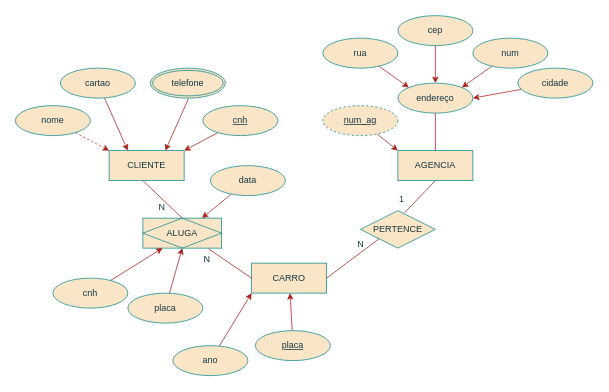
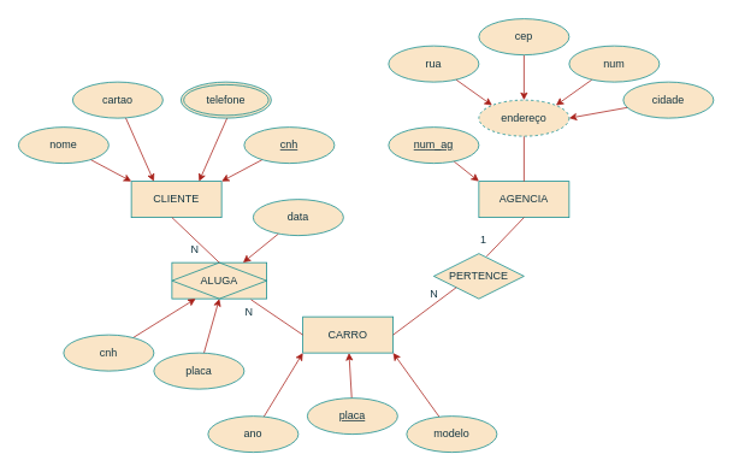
  <mxCell id="0" />
  <mxCell id="1" parent="0" />
  <mxCell id="2" value="AGENCIA" style="whiteSpace=wrap;html=1;align=center;rounded=0;labelBackgroundColor=none;fillColor=#FAE5C7;strokeColor=#0F8B8D;fontColor=#143642;" parent="1" vertex="1"><mxGeometry x="530" y="200" width="100" height="40" as="geometry" /></mxCell>
  <mxCell id="3" value="CLIENTE" style="whiteSpace=wrap;html=1;align=center;rounded=0;labelBackgroundColor=none;fillColor=#FAE5C7;strokeColor=#0F8B8D;fontColor=#143642;" parent="1" vertex="1"><mxGeometry x="145" y="200" width="100" height="40" as="geometry" /></mxCell>
  <mxCell id="4" value="CARRO" style="whiteSpace=wrap;html=1;align=center;rounded=0;labelBackgroundColor=none;fillColor=#FAE5C7;strokeColor=#0F8B8D;fontColor=#143642;" parent="1" vertex="1"><mxGeometry x="335" y="350" width="100" height="40" as="geometry" /></mxCell>
- <mxCell id="5" style="edgeStyle=none;rounded=0;orthogonalLoop=1;jettySize=auto;html=1;entryX=0;entryY=0;entryDx=0;entryDy=0;strokeColor=#A8201A;fontColor=default;labelBackgroundColor=none;dashed=1;" parent="1" source="6" target="3" edge="1"><mxGeometry relative="1" as="geometry" /></mxCell>
+ <mxCell id="5" style="edgeStyle=none;rounded=0;orthogonalLoop=1;jettySize=auto;html=1;entryX=0;entryY=0;entryDx=0;entryDy=0;strokeColor=#A8201A;fontColor=default;labelBackgroundColor=none;" parent="1" source="6" target="3" edge="1"><mxGeometry relative="1" as="geometry" /></mxCell>
  <mxCell id="6" value="nome" style="ellipse;whiteSpace=wrap;html=1;align=center;strokeColor=#0F8B8D;fontColor=#143642;fillColor=#FAE5C7;labelBackgroundColor=none;" parent="1" vertex="1"><mxGeometry x="20" y="140" width="100" height="40" as="geometry" /></mxCell>
  <mxCell id="7" style="edgeStyle=none;rounded=0;orthogonalLoop=1;jettySize=auto;html=1;entryX=0.25;entryY=0;entryDx=0;entryDy=0;strokeColor=#A8201A;fontColor=default;labelBackgroundColor=none;" parent="1" source="8" target="3" edge="1"><mxGeometry relative="1" as="geometry" /></mxCell>
  <mxCell id="8" value="cartao" style="ellipse;whiteSpace=wrap;html=1;align=center;strokeColor=#0F8B8D;fontColor=#143642;fillColor=#FAE5C7;labelBackgroundColor=none;" parent="1" vertex="1"><mxGeometry x="80" y="90" width="100" height="40" as="geometry" /></mxCell>
  <mxCell id="9" style="edgeStyle=none;rounded=0;orthogonalLoop=1;jettySize=auto;html=1;entryX=0.75;entryY=0;entryDx=0;entryDy=0;strokeColor=#A8201A;fontColor=default;labelBackgroundColor=none;" parent="1" target="3" edge="1"><mxGeometry relative="1" as="geometry"><mxPoint x="251.198" y="129.688" as="sourcePoint" /></mxGeometry></mxCell>
  <mxCell id="10" style="edgeStyle=none;rounded=0;orthogonalLoop=1;jettySize=auto;html=1;entryX=1;entryY=0;entryDx=0;entryDy=0;strokeColor=#A8201A;fontColor=default;labelBackgroundColor=none;" parent="1" source="11" target="3" edge="1"><mxGeometry relative="1" as="geometry" /></mxCell>
  <mxCell id="11" value="cnh" style="ellipse;whiteSpace=wrap;html=1;align=center;strokeColor=#0F8B8D;fontColor=#143642;fillColor=#FAE5C7;labelBackgroundColor=none;fontStyle=4" parent="1" vertex="1"><mxGeometry x="270" y="140" width="100" height="40" as="geometry" /></mxCell>
  <mxCell id="12" value="telefone" style="ellipse;shape=doubleEllipse;margin=3;whiteSpace=wrap;html=1;align=center;strokeColor=#0F8B8D;fontColor=#143642;fillColor=#FAE5C7;labelBackgroundColor=none;" parent="1" vertex="1"><mxGeometry x="200" y="90" width="100" height="40" as="geometry" /></mxCell>
  <mxCell id="13" value="" style="edgeStyle=none;rounded=0;orthogonalLoop=1;jettySize=auto;html=1;labelBackgroundColor=none;strokeColor=#A8201A;fontColor=default;" parent="1" source="14" target="4" edge="1"><mxGeometry relative="1" as="geometry" /></mxCell>
  <mxCell id="14" value="placa" style="ellipse;whiteSpace=wrap;html=1;align=center;strokeColor=#0F8B8D;fontColor=#143642;fillColor=#FAE5C7;labelBackgroundColor=none;fontStyle=4" parent="1" vertex="1"><mxGeometry x="340" y="440" width="100" height="40" as="geometry" /></mxCell>
+ <mxCell id="15" style="edgeStyle=none;rounded=0;orthogonalLoop=1;jettySize=auto;html=1;entryX=1;entryY=1;entryDx=0;entryDy=0;labelBackgroundColor=none;strokeColor=#A8201A;fontColor=default;" parent="1" source="16" target="4" edge="1"><mxGeometry relative="1" as="geometry" /></mxCell>
+ <mxCell id="16" value="modelo" style="ellipse;whiteSpace=wrap;html=1;align=center;strokeColor=#0F8B8D;fontColor=#143642;fillColor=#FAE5C7;labelBackgroundColor=none;" parent="1" vertex="1"><mxGeometry x="450" y="460" width="100" height="40" as="geometry" /></mxCell>
  <mxCell id="17" style="edgeStyle=none;rounded=0;orthogonalLoop=1;jettySize=auto;html=1;entryX=0;entryY=1;entryDx=0;entryDy=0;labelBackgroundColor=none;strokeColor=#A8201A;fontColor=default;" parent="1" source="18" target="4" edge="1"><mxGeometry relative="1" as="geometry" /></mxCell>
  <mxCell id="18" value="ano" style="ellipse;whiteSpace=wrap;html=1;align=center;strokeColor=#0F8B8D;fontColor=#143642;fillColor=#FAE5C7;labelBackgroundColor=none;" parent="1" vertex="1"><mxGeometry x="230" y="460" width="100" height="40" as="geometry" /></mxCell>
  <mxCell id="19" style="edgeStyle=none;rounded=0;orthogonalLoop=1;jettySize=auto;html=1;entryX=0;entryY=0;entryDx=0;entryDy=0;strokeColor=#A8201A;labelBackgroundColor=none;fontColor=default;" parent="1" source="20" target="2" edge="1"><mxGeometry relative="1" as="geometry" /></mxCell>
- <mxCell id="20" value="num_ag" style="ellipse;whiteSpace=wrap;html=1;align=center;fontStyle=4;strokeColor=#0F8B8D;fontColor=#143642;fillColor=#FAE5C7;labelBackgroundColor=none;dashed=1;" parent="1" vertex="1"><mxGeometry x="430" y="140" width="100" height="40" as="geometry" /></mxCell>
+ <mxCell id="20" value="num_ag" style="ellipse;whiteSpace=wrap;html=1;align=center;fontStyle=4;strokeColor=#0F8B8D;fontColor=#143642;fillColor=#FAE5C7;labelBackgroundColor=none;" parent="1" vertex="1"><mxGeometry x="430" y="140" width="100" height="40" as="geometry" /></mxCell>
  <mxCell id="21" style="edgeStyle=none;rounded=0;orthogonalLoop=1;jettySize=auto;html=1;entryX=0.5;entryY=0;entryDx=0;entryDy=0;strokeColor=#A8201A;labelBackgroundColor=none;fontColor=default;endArrow=none;" parent="1" source="22" target="2" edge="1"><mxGeometry relative="1" as="geometry" /></mxCell>
- <mxCell id="22" value="endereço" style="ellipse;whiteSpace=wrap;html=1;align=center;strokeColor=#0F8B8D;fontColor=#143642;fillColor=#FAE5C7;labelBackgroundColor=none;" parent="1" vertex="1"><mxGeometry x="530" y="110" width="100" height="40" as="geometry" /></mxCell>
+ <mxCell id="22" value="endereço" style="ellipse;whiteSpace=wrap;html=1;align=center;strokeColor=#0F8B8D;fontColor=#143642;fillColor=#FAE5C7;labelBackgroundColor=none;dashed=1;" parent="1" vertex="1"><mxGeometry x="530" y="110" width="100" height="40" as="geometry" /></mxCell>
  <mxCell id="23" style="edgeStyle=none;rounded=0;orthogonalLoop=1;jettySize=auto;html=1;entryX=1;entryY=0;entryDx=0;entryDy=0;strokeColor=#A8201A;labelBackgroundColor=none;fontColor=default;" parent="1" source="24" target="22" edge="1"><mxGeometry relative="1" as="geometry" /></mxCell>
  <mxCell id="24" value="num" style="ellipse;whiteSpace=wrap;html=1;align=center;strokeColor=#0F8B8D;fontColor=#143642;fillColor=#FAE5C7;labelBackgroundColor=none;" parent="1" vertex="1"><mxGeometry x="630" y="50" width="100" height="40" as="geometry" /></mxCell>
  <mxCell id="25" style="edgeStyle=none;rounded=0;orthogonalLoop=1;jettySize=auto;html=1;entryX=0;entryY=0;entryDx=0;entryDy=0;strokeColor=#A8201A;labelBackgroundColor=none;fontColor=default;" parent="1" source="26" target="22" edge="1"><mxGeometry relative="1" as="geometry" /></mxCell>
  <mxCell id="26" value="rua" style="ellipse;whiteSpace=wrap;html=1;align=center;strokeColor=#0F8B8D;fontColor=#143642;fillColor=#FAE5C7;labelBackgroundColor=none;" parent="1" vertex="1"><mxGeometry x="430" y="50" width="100" height="40" as="geometry" /></mxCell>
  <mxCell id="27" style="edgeStyle=none;rounded=0;orthogonalLoop=1;jettySize=auto;html=1;entryX=0.5;entryY=0;entryDx=0;entryDy=0;strokeColor=#A8201A;labelBackgroundColor=none;fontColor=default;" parent="1" source="28" target="22" edge="1"><mxGeometry relative="1" as="geometry" /></mxCell>
  <mxCell id="28" value="cep" style="ellipse;whiteSpace=wrap;html=1;align=center;strokeColor=#0F8B8D;fontColor=#143642;fillColor=#FAE5C7;labelBackgroundColor=none;" parent="1" vertex="1"><mxGeometry x="530" y="20" width="100" height="40" as="geometry" /></mxCell>
  <mxCell id="29" value="ALUGA" style="shape=associativeEntity;whiteSpace=wrap;html=1;align=center;labelBackgroundColor=none;fillColor=#FAE5C7;strokeColor=#0F8B8D;fontColor=#143642;" parent="1" vertex="1"><mxGeometry x="190" y="290" width="105" height="40" as="geometry" /></mxCell>
  <mxCell id="30" value="PERTENCE" style="shape=rhombus;perimeter=rhombusPerimeter;whiteSpace=wrap;html=1;align=center;labelBackgroundColor=none;fillColor=#FAE5C7;strokeColor=#0F8B8D;fontColor=#143642;" parent="1" vertex="1"><mxGeometry x="480" y="280" width="100" height="50" as="geometry" /></mxCell>
  <mxCell id="31" value="" style="endArrow=none;html=1;rounded=0;entryX=0.5;entryY=0;entryDx=0;entryDy=0;exitX=0.5;exitY=1;exitDx=0;exitDy=0;labelBackgroundColor=none;strokeColor=#A8201A;fontColor=default;" parent="1" target="29" edge="1"><mxGeometry relative="1" as="geometry"><mxPoint x="190" y="240" as="sourcePoint" /><mxPoint x="238" y="290" as="targetPoint" /></mxGeometry></mxCell>
  <mxCell id="32" value="" style="endArrow=none;html=1;rounded=0;entryX=0;entryY=0.5;entryDx=0;entryDy=0;exitX=0.834;exitY=1.025;exitDx=0;exitDy=0;exitPerimeter=0;labelBackgroundColor=none;strokeColor=#A8201A;fontColor=default;" parent="1" source="29" target="4" edge="1"><mxGeometry relative="1" as="geometry"><mxPoint x="270" y="330" as="sourcePoint" /><mxPoint x="318" y="380" as="targetPoint" /></mxGeometry></mxCell>
  <mxCell id="33" value="" style="endArrow=none;html=1;rounded=0;entryX=0.587;entryY=0.06;entryDx=0;entryDy=0;exitX=0.5;exitY=1;exitDx=0;exitDy=0;entryPerimeter=0;labelBackgroundColor=none;strokeColor=#A8201A;fontColor=default;" parent="1" target="30" edge="1"><mxGeometry relative="1" as="geometry"><mxPoint x="580" y="240" as="sourcePoint" /><mxPoint x="628" y="290" as="targetPoint" /></mxGeometry></mxCell>
  <mxCell id="34" value="" style="endArrow=none;html=1;rounded=0;entryX=0;entryY=1;entryDx=0;entryDy=0;exitX=0.5;exitY=1;exitDx=0;exitDy=0;labelBackgroundColor=none;strokeColor=#A8201A;fontColor=default;" parent="1" target="30" edge="1"><mxGeometry relative="1" as="geometry"><mxPoint x="435" y="370" as="sourcePoint" /><mxPoint x="483" y="420" as="targetPoint" /></mxGeometry></mxCell>
  <mxCell id="35" value="N" style="text;html=1;align=center;verticalAlign=middle;resizable=0;points=[];autosize=1;strokeColor=none;fillColor=none;labelBackgroundColor=none;fontColor=#143642;" parent="1" vertex="1"><mxGeometry x="200" y="260" width="30" height="30" as="geometry" /></mxCell>
  <mxCell id="36" value="N" style="text;html=1;align=center;verticalAlign=middle;resizable=0;points=[];autosize=1;strokeColor=none;fillColor=none;labelBackgroundColor=none;fontColor=#143642;" parent="1" vertex="1"><mxGeometry x="260" y="330" width="30" height="30" as="geometry" /></mxCell>
  <mxCell id="37" value="N" style="text;html=1;align=center;verticalAlign=middle;resizable=0;points=[];autosize=1;strokeColor=none;fillColor=none;labelBackgroundColor=none;fontColor=#143642;" parent="1" vertex="1"><mxGeometry x="465" y="310" width="30" height="30" as="geometry" /></mxCell>
  <mxCell id="38" value="1" style="text;html=1;align=center;verticalAlign=middle;resizable=0;points=[];autosize=1;strokeColor=none;fillColor=none;labelBackgroundColor=none;fontColor=#143642;" parent="1" vertex="1"><mxGeometry x="520" y="250" width="30" height="30" as="geometry" /></mxCell>
  <mxCell id="39" style="edgeStyle=none;rounded=0;orthogonalLoop=1;jettySize=auto;html=1;entryX=0.25;entryY=1;entryDx=0;entryDy=0;labelBackgroundColor=none;strokeColor=#A8201A;fontColor=default;" parent="1" source="40" target="29" edge="1"><mxGeometry relative="1" as="geometry" /></mxCell>
  <mxCell id="40" value="cnh" style="ellipse;whiteSpace=wrap;html=1;align=center;strokeColor=#0F8B8D;fontColor=#143642;fillColor=#FAE5C7;labelBackgroundColor=none;fontStyle=0" parent="1" vertex="1"><mxGeometry x="70" y="370" width="100" height="40" as="geometry" /></mxCell>
  <mxCell id="41" style="edgeStyle=none;rounded=0;orthogonalLoop=1;jettySize=auto;html=1;entryX=0.5;entryY=1;entryDx=0;entryDy=0;labelBackgroundColor=none;strokeColor=#A8201A;fontColor=default;" parent="1" source="42" target="29" edge="1"><mxGeometry relative="1" as="geometry" /></mxCell>
  <mxCell id="42" value="placa" style="ellipse;whiteSpace=wrap;html=1;align=center;strokeColor=#0F8B8D;fontColor=#143642;fillColor=#FAE5C7;labelBackgroundColor=none;fontStyle=0" parent="1" vertex="1"><mxGeometry x="170" y="390" width="100" height="40" as="geometry" /></mxCell>
  <mxCell id="43" style="edgeStyle=none;rounded=0;orthogonalLoop=1;jettySize=auto;html=1;entryX=0.75;entryY=0;entryDx=0;entryDy=0;labelBackgroundColor=none;strokeColor=#A8201A;fontColor=default;" parent="1" source="44" target="29" edge="1"><mxGeometry relative="1" as="geometry" /></mxCell>
  <mxCell id="44" value="data" style="ellipse;whiteSpace=wrap;html=1;align=center;strokeColor=#0F8B8D;fontColor=#143642;fillColor=#FAE5C7;labelBackgroundColor=none;fontStyle=0" parent="1" vertex="1"><mxGeometry x="280" y="220" width="100" height="40" as="geometry" /></mxCell>
  <mxCell id="45" style="edgeStyle=none;rounded=0;orthogonalLoop=1;jettySize=auto;html=1;entryX=1;entryY=0.5;entryDx=0;entryDy=0;strokeColor=#A8201A;fontColor=#143642;fillColor=#FAE5C7;" parent="1" source="46" target="22" edge="1"><mxGeometry relative="1" as="geometry" /></mxCell>
  <mxCell id="46" value="cidade" style="ellipse;whiteSpace=wrap;html=1;align=center;strokeColor=#0F8B8D;fontColor=#143642;fillColor=#FAE5C7;labelBackgroundColor=none;" parent="1" vertex="1"><mxGeometry x="690" y="90" width="100" height="40" as="geometry" /></mxCell>
